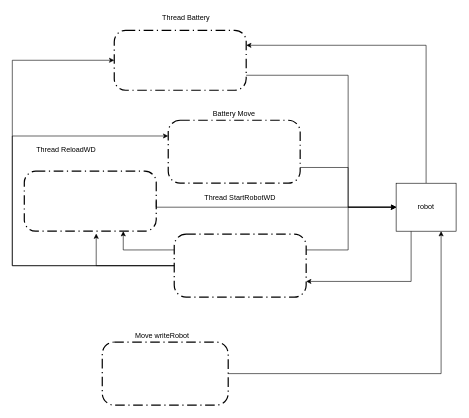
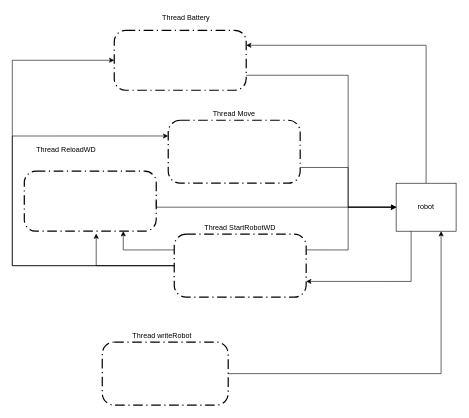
  <mxCell id="0" />
  <mxCell id="1" parent="0" />
  <mxCell id="2" style="edgeStyle=orthogonalEdgeStyle;rounded=0;orthogonalLoop=1;jettySize=auto;html=1;exitX=0.5;exitY=0;exitDx=0;exitDy=0;entryX=1;entryY=0.25;entryDx=0;entryDy=0;" edge="1" parent="1" source="4" target="6"><mxGeometry relative="1" as="geometry" /></mxCell>
  <mxCell id="3" style="edgeStyle=orthogonalEdgeStyle;rounded=0;orthogonalLoop=1;jettySize=auto;html=1;exitX=0.25;exitY=1;exitDx=0;exitDy=0;entryX=1;entryY=0.75;entryDx=0;entryDy=0;" edge="1" parent="1" source="4" target="13"><mxGeometry relative="1" as="geometry" /></mxCell>
  <mxCell id="4" value="robot" style="rounded=0;whiteSpace=wrap;html=1;" parent="1" vertex="1"><mxGeometry x="660" y="305" width="100" height="80" as="geometry" /></mxCell>
  <mxCell id="5" style="edgeStyle=orthogonalEdgeStyle;rounded=0;orthogonalLoop=1;jettySize=auto;html=1;exitX=1;exitY=0.75;exitDx=0;exitDy=0;entryX=0;entryY=0.5;entryDx=0;entryDy=0;" edge="1" parent="1" source="6" target="4"><mxGeometry relative="1" as="geometry"><Array as="points"><mxPoint x="580" y="125" /><mxPoint x="580" y="345" /></Array></mxGeometry></mxCell>
  <mxCell id="6" value="" style="rounded=1;arcSize=19;dashed=1;strokeColor=#000000;fillColor=none;gradientColor=none;dashPattern=8 3 1 3;strokeWidth=2;" parent="1" vertex="1"><mxGeometry x="190" y="50" width="220" height="100" as="geometry" /></mxCell>
  <mxCell id="7" value="Thread Battery" style="text;html=1;strokeColor=none;fillColor=none;align=center;verticalAlign=middle;whiteSpace=wrap;rounded=0;" parent="1" vertex="1"><mxGeometry x="260" y="20" width="100" height="20" as="geometry" /></mxCell>
  <mxCell id="8" style="edgeStyle=orthogonalEdgeStyle;rounded=0;orthogonalLoop=1;jettySize=auto;html=1;exitX=0;exitY=0.25;exitDx=0;exitDy=0;entryX=0.75;entryY=1;entryDx=0;entryDy=0;" edge="1" parent="1" source="13" target="16"><mxGeometry relative="1" as="geometry" /></mxCell>
  <mxCell id="9" style="edgeStyle=orthogonalEdgeStyle;rounded=0;orthogonalLoop=1;jettySize=auto;html=1;exitX=1;exitY=0.25;exitDx=0;exitDy=0;entryX=0;entryY=0.5;entryDx=0;entryDy=0;" edge="1" parent="1" source="13" target="4"><mxGeometry relative="1" as="geometry"><Array as="points"><mxPoint x="580" y="416" /><mxPoint x="580" y="345" /></Array></mxGeometry></mxCell>
  <mxCell id="10" style="edgeStyle=orthogonalEdgeStyle;rounded=0;orthogonalLoop=1;jettySize=auto;html=1;exitX=0;exitY=0.5;exitDx=0;exitDy=0;entryX=0;entryY=0.25;entryDx=0;entryDy=0;" edge="1" parent="1" source="13" target="22"><mxGeometry relative="1" as="geometry"><Array as="points"><mxPoint x="20" y="443" /><mxPoint x="20" y="226" /></Array></mxGeometry></mxCell>
  <mxCell id="11" style="edgeStyle=orthogonalEdgeStyle;rounded=0;orthogonalLoop=1;jettySize=auto;html=1;exitX=0;exitY=0.5;exitDx=0;exitDy=0;entryX=0;entryY=0.5;entryDx=0;entryDy=0;" edge="1" parent="1" source="13" target="6"><mxGeometry relative="1" as="geometry"><Array as="points"><mxPoint x="20" y="443" /><mxPoint x="20" y="100" /></Array></mxGeometry></mxCell>
  <mxCell id="12" style="edgeStyle=orthogonalEdgeStyle;rounded=0;orthogonalLoop=1;jettySize=auto;html=1;exitX=0;exitY=0.5;exitDx=0;exitDy=0;entryX=0.545;entryY=1.04;entryDx=0;entryDy=0;entryPerimeter=0;" edge="1" parent="1" source="13" target="16"><mxGeometry relative="1" as="geometry" /></mxCell>
  <mxCell id="13" value="" style="rounded=1;arcSize=19;dashed=1;strokeColor=#000000;fillColor=none;gradientColor=none;dashPattern=8 3 1 3;strokeWidth=2;" parent="1" vertex="1"><mxGeometry x="290" y="390" width="220" height="105" as="geometry" /></mxCell>
- <mxCell id="14" value="Thread StartRobotWD" style="text;html=1;strokeColor=none;fillColor=none;align=center;verticalAlign=middle;whiteSpace=wrap;rounded=0;" parent="1" vertex="1"><mxGeometry x="335" y="320" width="130" height="20" as="geometry" /></mxCell>
+ <mxCell id="14" value="Thread StartRobotWD" style="text;html=1;strokeColor=none;fillColor=none;align=center;verticalAlign=middle;whiteSpace=wrap;rounded=0;" parent="1" vertex="1"><mxGeometry x="335" y="370" width="130" height="20" as="geometry" /></mxCell>
  <mxCell id="15" style="edgeStyle=orthogonalEdgeStyle;rounded=0;orthogonalLoop=1;jettySize=auto;html=1;exitX=1;exitY=0.5;exitDx=0;exitDy=0;entryX=0;entryY=0.5;entryDx=0;entryDy=0;" edge="1" parent="1" source="16" target="4"><mxGeometry relative="1" as="geometry"><Array as="points"><mxPoint x="260" y="345" /></Array></mxGeometry></mxCell>
  <mxCell id="16" value="" style="rounded=1;arcSize=19;dashed=1;strokeColor=#000000;fillColor=none;gradientColor=none;dashPattern=8 3 1 3;strokeWidth=2;" parent="1" vertex="1"><mxGeometry x="40" y="285" width="220" height="100" as="geometry" /></mxCell>
  <mxCell id="17" value="Thread ReloadWD" style="text;html=1;strokeColor=none;fillColor=none;align=center;verticalAlign=middle;whiteSpace=wrap;rounded=0;" parent="1" vertex="1"><mxGeometry x="45" y="240" width="130" height="20" as="geometry" /></mxCell>
  <mxCell id="18" style="edgeStyle=orthogonalEdgeStyle;rounded=0;orthogonalLoop=1;jettySize=auto;html=1;exitX=1;exitY=0.5;exitDx=0;exitDy=0;entryX=0.75;entryY=1;entryDx=0;entryDy=0;" edge="1" parent="1" source="19" target="4"><mxGeometry relative="1" as="geometry" /></mxCell>
  <mxCell id="19" value="" style="rounded=1;arcSize=19;dashed=1;strokeColor=#000000;fillColor=none;gradientColor=none;dashPattern=8 3 1 3;strokeWidth=2;" parent="1" vertex="1"><mxGeometry x="170" y="570" width="210" height="105" as="geometry" /></mxCell>
- <mxCell id="20" value="Move writeRobot" style="text;html=1;strokeColor=none;fillColor=none;align=center;verticalAlign=middle;whiteSpace=wrap;rounded=0;" parent="1" vertex="1"><mxGeometry x="210" y="550" width="120" height="20" as="geometry" /></mxCell>
+ <mxCell id="20" value="Thread writeRobot" style="text;html=1;strokeColor=none;fillColor=none;align=center;verticalAlign=middle;whiteSpace=wrap;rounded=0;" parent="1" vertex="1"><mxGeometry x="210" y="550" width="120" height="20" as="geometry" /></mxCell>
  <mxCell id="21" style="edgeStyle=orthogonalEdgeStyle;rounded=0;orthogonalLoop=1;jettySize=auto;html=1;exitX=1;exitY=0.75;exitDx=0;exitDy=0;entryX=0;entryY=0.5;entryDx=0;entryDy=0;" edge="1" parent="1" source="22" target="4"><mxGeometry relative="1" as="geometry" /></mxCell>
  <mxCell id="22" value="" style="rounded=1;arcSize=19;dashed=1;strokeColor=#000000;fillColor=none;gradientColor=none;dashPattern=8 3 1 3;strokeWidth=2;" vertex="1" parent="1"><mxGeometry x="280" y="200" width="220" height="105" as="geometry" /></mxCell>
- <mxCell id="23" value="&lt;div&gt;Battery Move&lt;/div&gt;" style="text;html=1;strokeColor=none;fillColor=none;align=center;verticalAlign=middle;whiteSpace=wrap;rounded=0;" vertex="1" parent="1"><mxGeometry x="325" y="180" width="130" height="20" as="geometry" /></mxCell>
+ <mxCell id="23" value="&lt;div&gt;Thread Move&lt;/div&gt;" style="text;html=1;strokeColor=none;fillColor=none;align=center;verticalAlign=middle;whiteSpace=wrap;rounded=0;" vertex="1" parent="1"><mxGeometry x="325" y="180" width="130" height="20" as="geometry" /></mxCell>
